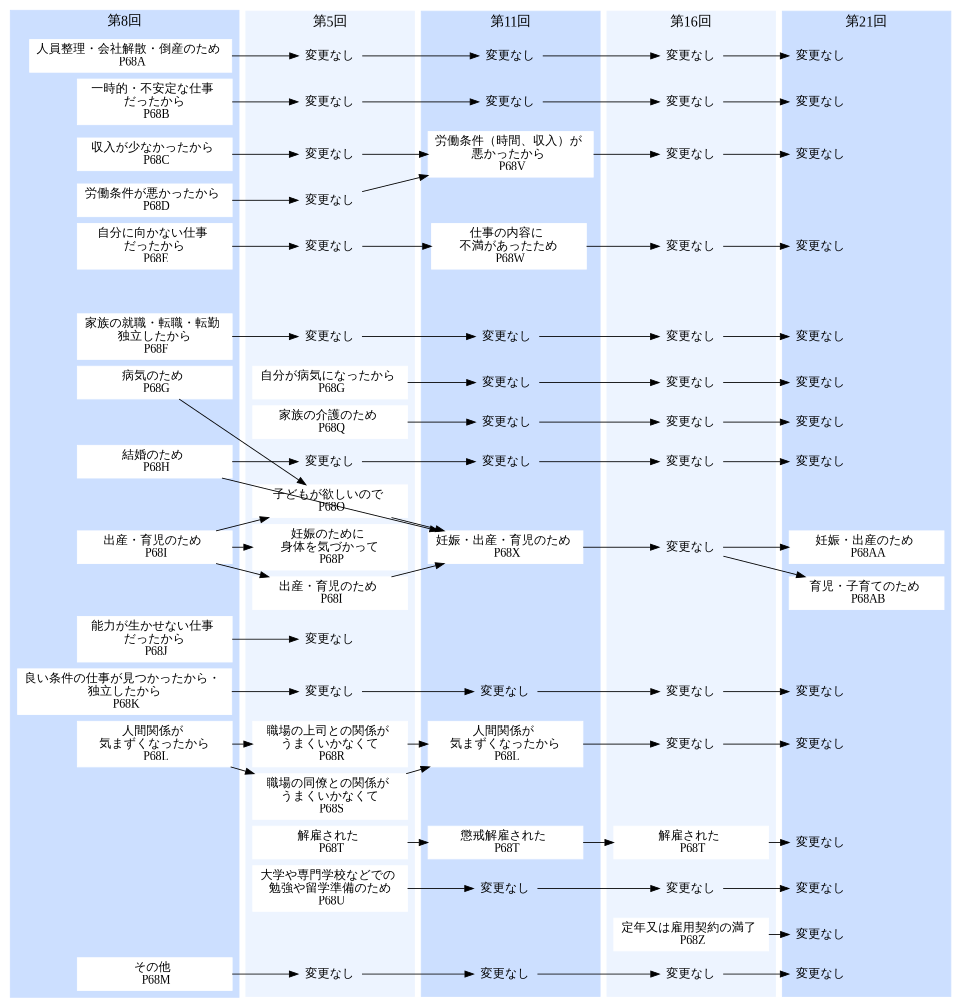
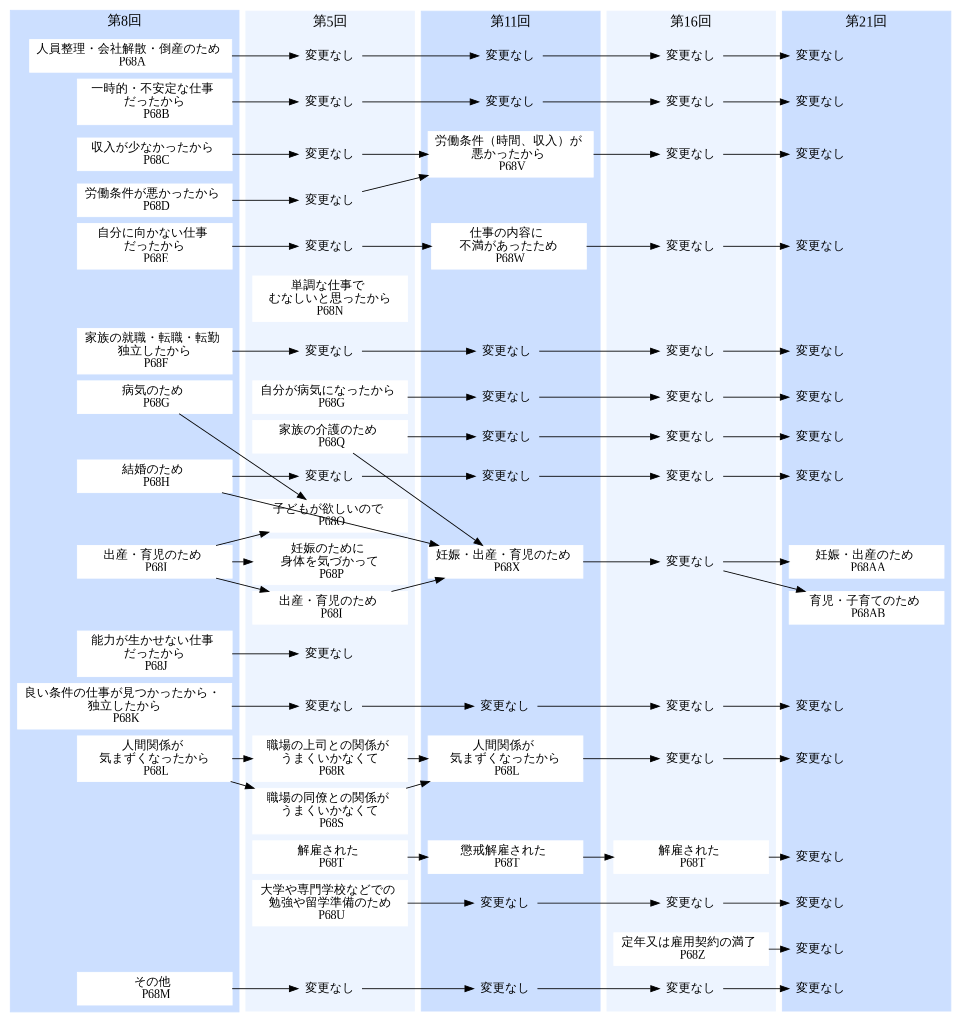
  digraph {
    compound=true
    fontname="Liberation Serif"
    newrank=true
    nodesep=.0
    rankdir=TB
    ranksep=.1
    splines=false
    node [color=white fontname="Liberation Serif" fontsize=14 shape=box style=filled]
    edge [fontname="Liberation Serif" style=invis]
    n1 [label="人員整理・会社解散・倒産のため \n P68A" width=2.5]
    n2 [color=none label="変更なし" width=1.0]
    n3 [color=none label="変更なし" width=1.0]
    n4 [color=none label="変更なし" width=1.0]
    n5 [color=none label="変更なし" width=1.0]
    n6 [label="一時的・不安定な仕事 \n だったから \n P68B" width=2.5]
    n7 [color=none label="変更なし" width=1.0]
    n8 [color=none label="変更なし" width=1.0]
    n9 [color=none label="変更なし" width=1.0]
    n10 [color=none label="変更なし" width=1.0]
    n11 [label="収入が少なかったから \n P68C" width=2.5]
    n12 [color=none label="変更なし" width=1.0]
    n13 [label="労働条件（時間、収入）が \n悪かったから \n P68V" width=2.5]
    n14 [color=none label="変更なし" width=1.0]
    n15 [color=none label="変更なし" width=1.0]
    n16 [label="労働条件が悪かったから \n P68D" width=2.5]
    n17 [color=none label="変更なし" width=1.0]
    n18 [label="自分に向かない仕事 \n だったから \n P68E" width=2.5]
    n19 [color=none label="変更なし" width=1.0]
    n20 [label="仕事の内容に \n 不満があったため \n P68W" width=2.5]
    n21 [color=none label="変更なし" width=1.0]
    n22 [color=none label="変更なし" width=1.0]
    a6 [style=invis width=2.5]
+   n24 [label="単調な仕事で \n むなしいと思ったから \n P68N " width=2.5]
    c6 [style=invis width=2.5]
    d6 [style=invis width=2.5]
    e6 [style=invis width=1.0]
    n28 [label="家族の就職・転職・転勤 \n 独立したから \n P68F" width=2.5]
    n29 [color=none label="変更なし" width=1.0]
    n30 [color=none label="変更なし" width=1.0]
    n31 [color=none label="変更なし" width=1.0]
    n32 [color=none label="変更なし" width=1.0]
    n33 [label="病気のため \n P68G" width=2.5]
    n34 [label="自分が病気になったから \n P68G" width=2.5]
    n35 [color=none label="変更なし" width=1.0]
    n36 [color=none label="変更なし" width=1.0]
    n37 [color=none label="変更なし" width=1.0]
    a9 [style=invis width=2.5]
    n39 [label="家族の介護のため \n P68Q" width=2.5]
    n40 [color=none label="変更なし" width=1.0]
    n41 [color=none label="変更なし" width=1.0]
    n42 [color=none label="変更なし" width=1.0]
    n43 [label="結婚のため \n P68H" width=2.5]
    n44 [color=none label="変更なし" width=1.0]
    n45 [color=none label="変更なし" width=1.0]
    n46 [color=none label="変更なし" width=1.0]
    n47 [color=none label="変更なし" width=1.0]
    a11 [style=invis width=2.5]
    n49 [label="子どもが欲しいので \n P68O" width=2.5]
    c11 [style=invis width=2.5]
    d11 [style=invis width=2.5]
    e11 [style=invis width=1.0]
    n53 [label="出産・育児のため \n P68I" width=2.5]
    n54 [label="妊娠のために \n 身体を気づかって \n P68P" width=2.5]
    n55 [label="妊娠・出産・育児のため \n P68X" width=2.5]
    n56 [color=none label="変更なし" width=1.0]
    n57 [label="妊娠・出産のため \n P68AA" width=2.5]
    a13 [style=invis width=2.5]
    n59 [label="出産・育児のため \n P68I" width=2.5]
    c13 [style=invis width=2.5]
    d13 [style=invis width=2.5]
    n62 [label="育児・子育てのため \n P68AB" width=2.5]
    n63 [label="能力が生かせない仕事 \n だったから \n P68J" width=2.5]
    n64 [color=none label="変更なし" width=1.0]
    c14 [style=invis width=2.5]
    n66 [label="良い条件の仕事が見つかったから・ \n 独立したから \n P68K" width=2.5]
    n67 [color=none label="変更なし" width=1.0]
    n68 [color=none label="変更なし" width=1.0]
    n69 [color=none label="変更なし" width=1.0]
    n70 [color=none label="変更なし" width=1.0]
    n71 [label="人間関係が \n 気まずくなったから \n P68L" width=2.5]
    n72 [label="職場の上司との関係が \n うまくいかなくて \n P68R" width=2.5]
    n73 [label="人間関係が \n 気まずくなったから \n P68L" width=2.5]
    n74 [color=none label="変更なし" width=1.0]
    n75 [color=none label="変更なし" width=1.0]
    a17 [style=invis width=2.5]
    n77 [label="職場の同僚との関係が \n うまくいかなくて \n P68S" width=2.5]
    c17 [style=invis width=2.5]
    d17 [style=invis width=2.5]
    e17 [style=invis width=1.0]
    a18 [style=invis width=2.5]
    n82 [label="解雇された \n P68T" width=2.5]
    n83 [label="懲戒解雇された \n P68T" width=2.5]
    n84 [label="解雇された \n P68T" width=2.5]
    n85 [color=none label="変更なし" width=1.0]
    a19 [style=invis width=2.5]
    n87 [label="大学や専門学校などでの \n 勉強や留学準備のため \n P68U" width=2.5]
    n88 [color=none label="変更なし" width=1.0]
    n89 [color=none label="変更なし" width=1.0]
    n90 [color=none label="変更なし" width=1.0]
    a20 [style=invis width=2.5]
    b20 [style=invis width=2.5]
    c20 [style=invis width=2.5]
    n94 [label="定年又は雇用契約の満了 \n P68Z" width=2.5]
    n95 [color=none label="変更なし" width=1.0]
    n96 [label="その他 \n P68M" width=2.5]
    n97 [color=none label="変更なし" width=1.0]
    n98 [color=none label="変更なし" width=1.0]
    n99 [color=none label="変更なし" width=1.0]
    n100 [color=none label="変更なし" width=1.0]
    c4 [style=invis width=2.5]
    d4 [style=invis width=2.5]
    d14 [style=invis width=2.5]
    e4 [style=invis width=2.5]
    e14 [style=invis width=1.0]
    subgraph sub_1 {
      rank=same
      n1
      n2
      n3
      n4
      n5
    }
    subgraph sub_2 {
      rank=same
      n6
      n7
      n8
      n9
      n10
    }
    subgraph sub_3 {
      rank=same
      n11
      n12
      n13
      n14
      n15
    }
    subgraph sub_4 {
      rank=same
      n16
      n17
    }
    subgraph sub_5 {
      rank=same
      n18
      n19
      n20
      n21
      n22
    }
    subgraph sub_6 {
      rank=same
      a6
+     n24
      c6
      d6
      e6
    }
    subgraph sub_7 {
      rank=same
      n28
      n29
      n30
      n31
      n32
    }
    subgraph sub_8 {
      rank=same
      n33
      n34
      n35
      n36
      n37
    }
    subgraph sub_9 {
      rank=same
      a9
      n39
      n40
      n41
      n42
    }
    subgraph sub_10 {
      rank=same
      n43
      n44
      n45
      n46
      n47
    }
    subgraph sub_11 {
      rank=same
      a11
      n49
      c11
      d11
      e11
    }
    subgraph sub_12 {
      rank=same
      n53
      n54
      n55
      n56
      n57
    }
    subgraph sub_13 {
      rank=same
      a13
      n59
      c13
      d13
      n62
    }
    subgraph sub_14 {
      rank=same
      n63
      n64
      c14
    }
    subgraph sub_15 {
      rank=same
      n66
      n67
      n68
      n69
      n70
    }
    subgraph sub_16 {
      rank=same
      n71
      n72
      n73
      n74
      n75
    }
    subgraph sub_17 {
      rank=same
      a17
      n77
      c17
      d17
      e17
    }
    subgraph sub_18 {
      rank=same
      a18
      n82
      n83
      n84
      n85
    }
    subgraph sub_19 {
      rank=same
      a19
      n87
      n88
      n89
      n90
    }
    subgraph sub_20 {
      rank=same
      a20
      b20
      c20
      n94
      n95
    }
    subgraph sub_21 {
      rank=same
      n96
      n97
      n98
      n99
      n100
    }
    subgraph cluster_22 {
      color="#ccdfff"
      fontsize=16
      label="第8回"
      style=filled
      n1
      n6
      n11
      n16
      n18
      a6
      n28
      n33
      a9
      n43
      a11
      n53
      a13
      n63
      n66
      n71
      a17
      a18
      a19
      a20
      n96
    }
    subgraph cluster_23 {
      color="#edf4ff"
      fontsize=16
      label="第5回"
      style=filled
      n2
      n7
      n12
      n17
      n19
+     n24
      n29
      n34
      n39
      n44
      n49
      n54
      n59
      n64
      n67
      n72
      n77
      n82
      n87
      b20
      n97
    }
    subgraph cluster_24 {
      color="#ccdfff"
      fontsize=16
      label="第11回"
      style=filled
      n3
      n8
      n13
      n20
      c6
      n30
      n35
      n40
      n45
      c11
      n55
      c13
      c14
      n68
      n73
      c17
      n83
      n88
      c20
      n98
      c4
    }
    subgraph cluster_25 {
      color="#edf4ff"
      fontsize=16
      label="第16回"
      style=filled
      n4
      n9
      n14
      n21
      d6
      n31
      n36
      n41
      n46
      d11
      n56
      d13
      n69
      n74
      d17
      n84
      n89
      n94
      n99
      d4
      d14
    }
    subgraph cluster_26 {
      color="#ccdfff"
      fontsize=16
      label="第21回"
      style=filled
      n5
      n10
      n15
      n22
      e6
      n32
      n37
      n42
      n47
      e11
      n57
      n62
      n70
      n75
      e17
      n85
      n90
      n95
      n100
      e4
      e14
    }
    n1 -> n2 [style=""]
    n1 -> n6
    n2 -> n3 [style=""]
    n2 -> n7
    n3 -> n4 [style=""]
    n3 -> n8
    n4 -> n5 [style=""]
    n4 -> n9
    n5 -> n10
    n6 -> n7 [style=""]
    n6 -> n11
    n7 -> n8 [style=""]
    n7 -> n12
    n8 -> n9 [style=""]
    n8 -> n13
    n9 -> n10 [style=""]
    n9 -> n14
    n10 -> n15
    n11 -> n12 [style=""]
    n11 -> n16
    n12 -> n13 [style=""]
    n12 -> n17
    n13 -> n14 [style=""]
    n13 -> c4
    n14 -> n15 [style=""]
    n14 -> d4
    n15 -> e4
    n16 -> n17 [style=""]
    n16 -> n18
    n17 -> n13 [style=""]
    n17 -> n19
    n18 -> n19 [style=""]
    n18 -> a6
    n19 -> n20 [style=""]
+   n19 -> n24
    n20 -> n21 [style=""]
    n20 -> c6
    n21 -> n22 [style=""]
    n21 -> d6
    n22 -> e6
    a6 -> n28
+   n24 -> n29
    c6 -> n30
    d6 -> n31
    e6 -> n32
    n28 -> n29 [style=""]
    n28 -> n33
    n29 -> n30 [style=""]
    n29 -> n34
    n30 -> n31 [style=""]
    n30 -> n35
    n31 -> n32 [style=""]
    n31 -> n36
    n32 -> n37
    n33 -> a9
    n33 -> n49 [style=""]
    n34 -> n35 [style=""]
    n34 -> n39
    n35 -> n36 [style=""]
    n35 -> n40
    n36 -> n37 [style=""]
    n36 -> n41
    n37 -> n42
    a9 -> n43
    n39 -> n40 [style=""]
    n39 -> n44
    n40 -> n41 [style=""]
    n40 -> n45
    n41 -> n42 [style=""]
    n41 -> n46
    n42 -> n47
    n43 -> n44 [style=""]
    n43 -> a11
    n43 -> n55 [style=""]
    n44 -> n45 [style=""]
    n44 -> n49
    n45 -> n46 [style=""]
    n45 -> c11
    n46 -> n47 [style=""]
    n46 -> d11
    n47 -> e11
    a11 -> n53
    n49 -> n54
-   n49 -> n55 [style=""]
+   n39 -> n55 [style=""]
    c11 -> n55
    d11 -> n56
    e11 -> n57
    n53 -> n49 [style=""]
    n53 -> n54 [style=""]
    n53 -> a13
    n53 -> n59 [style=""]
    n54 -> n59
    n55 -> n56 [style=""]
    n55 -> c13
    n56 -> n57 [style=""]
    n56 -> d13
    n56 -> n62 [style=""]
    n57 -> n62
    a13 -> n63
    n59 -> n55 [style=""]
    n59 -> n64
    c13 -> c14
    d13 -> d14
    n62 -> e14
    n63 -> n64 [style=""]
    n63 -> n66
    n64 -> n67
    c14 -> n68
    n66 -> n67 [style=""]
    n66 -> n71
    n67 -> n68 [style=""]
    n67 -> n72
    n68 -> n69 [style=""]
    n68 -> n73
    n69 -> n70 [style=""]
    n69 -> n74
    n70 -> n75
    n71 -> n72 [style=""]
    n71 -> a17
    n71 -> n77 [style=""]
    n72 -> n73 [style=""]
    n72 -> n77
    n73 -> n74 [style=""]
    n73 -> c17
    n74 -> n75 [style=""]
    n74 -> d17
    n75 -> e17
    a17 -> a18
    n77 -> n73 [style=""]
    n77 -> n82
    c17 -> n83
    d17 -> n84
    e17 -> n85
    a18 -> a19
    n82 -> n83 [style=""]
    n82 -> n87
    n83 -> n84 [style=""]
    n83 -> n88
    n84 -> n85 [style=""]
    n84 -> n89
    n85 -> n90
    a19 -> a20
    n87 -> n88 [style=""]
    n87 -> b20
    n88 -> n89 [style=""]
    n88 -> c20
    n89 -> n90 [style=""]
    n89 -> n94
    n90 -> n95
    a20 -> n96
    b20 -> n97
    c20 -> n98
    n94 -> n95 [style=""]
    n94 -> n99
    n95 -> n100
    n96 -> n97 [style=""]
    n97 -> n98 [style=""]
    n98 -> n99 [style=""]
    n99 -> n100 [style=""]
    c4 -> n20
    d4 -> n21
    d14 -> n69
    e4 -> n22
    e14 -> n70
  }
